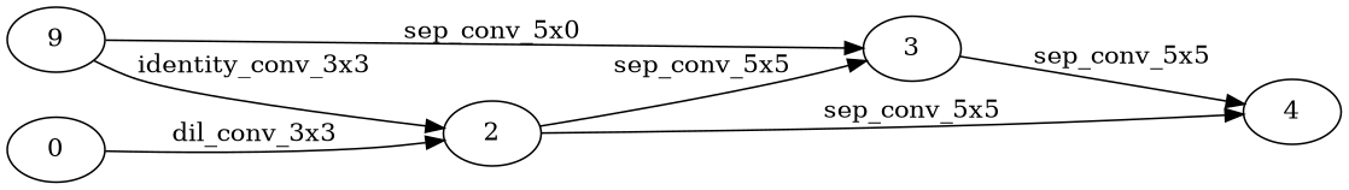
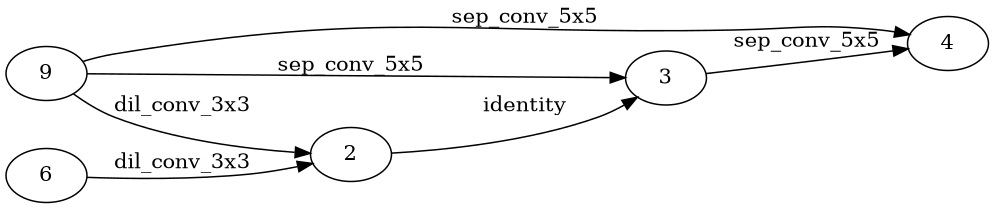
  digraph {
    rankdir=LR
    n1 [label=9]
    2
    3
    4
-   0
-   n1 -> 2 [label=identity_conv_3x3]
-   n1 -> 3 [label=sep_conv_5x0]
-   2 -> 3 [label=sep_conv_5x5]
-   2 -> 4 [label=sep_conv_5x5]
+   0 [label=6]
+   n1 -> 2 [label=dil_conv_3x3]
+   n1 -> 3 [label=sep_conv_5x5]
+   2 -> 3 [label=identity]
+   n1 -> 4 [label=sep_conv_5x5]
    3 -> 4 [label=sep_conv_5x5]
    0 -> 2 [label=dil_conv_3x3]
  }
